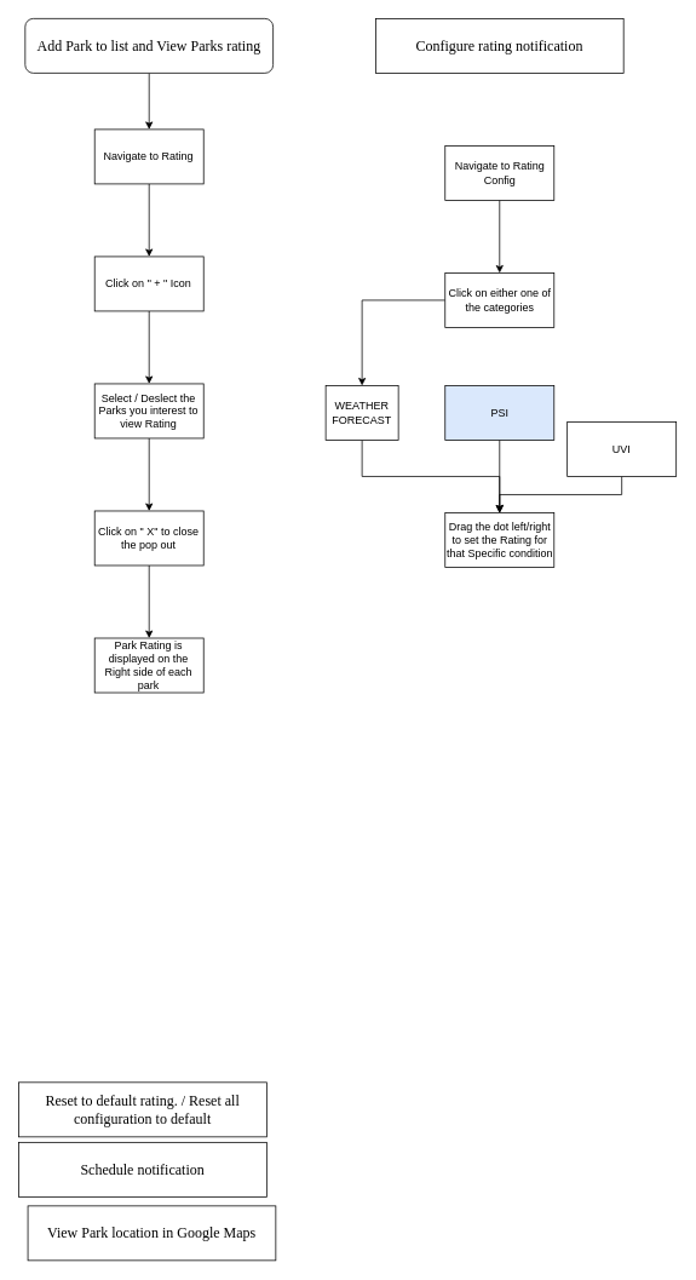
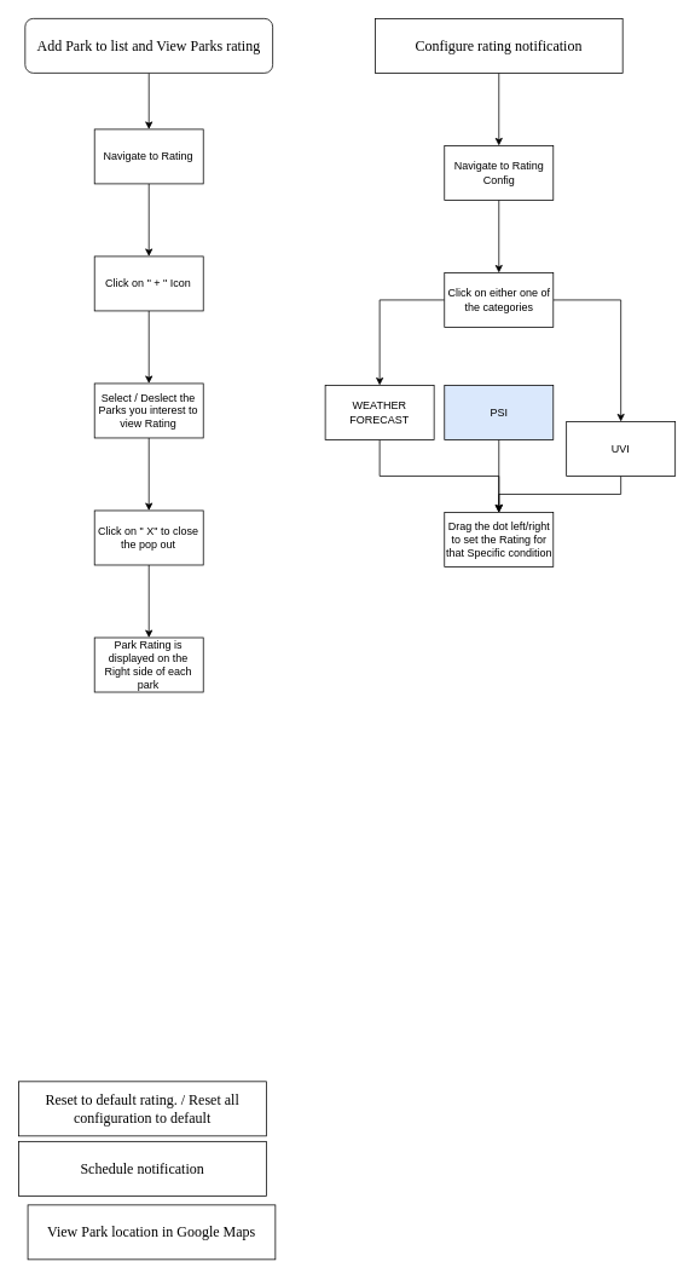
  <mxCell id="0" />
  <mxCell id="1" parent="0" />
  <mxCell id="2" style="edgeStyle=orthogonalEdgeStyle;rounded=0;orthogonalLoop=1;jettySize=auto;html=1;exitX=0.5;exitY=1;exitDx=0;exitDy=0;" edge="1" parent="1" source="3" target="10"><mxGeometry relative="1" as="geometry"><mxPoint x="157.857" y="118.857" as="targetPoint" /></mxGeometry></mxCell>
  <mxCell id="3" value="&lt;span id=&quot;docs-internal-guid-9d2fd4d1-7fff-10fc-8e14-6760496dac3f&quot;&gt;&lt;span style=&quot;font-size: 12pt; font-family: &amp;quot;Times New Roman&amp;quot;, serif; background-color: transparent; font-variant-numeric: normal; font-variant-east-asian: normal; font-variant-alternates: normal; font-variant-position: normal; font-variant-emoji: normal; vertical-align: baseline; white-space-collapse: preserve;&quot;&gt;Add Park to list and View Parks rating&lt;/span&gt;&lt;/span&gt;" style="whiteSpace=wrap;html=1;rounded=1;" vertex="1" parent="1"><mxGeometry x="27" y="20" width="273" height="60" as="geometry" /></mxCell>
  <mxCell id="4" value="&lt;span id=&quot;docs-internal-guid-9d2fd4d1-7fff-10fc-8e14-6760496dac3f&quot;&gt;&lt;span style=&quot;font-size: 12pt; font-family: &amp;quot;Times New Roman&amp;quot;, serif; background-color: transparent; font-variant-numeric: normal; font-variant-east-asian: normal; font-variant-alternates: normal; font-variant-position: normal; font-variant-emoji: normal; vertical-align: baseline; white-space-collapse: preserve;&quot;&gt;Reset to default rating. / Reset all configuration to default&lt;/span&gt;&lt;/span&gt;" style="rounded=0;whiteSpace=wrap;html=1;" vertex="1" parent="1"><mxGeometry x="20" y="1191" width="273" height="60" as="geometry" /></mxCell>
+ <mxCell id="5" value="" style="edgeStyle=orthogonalEdgeStyle;rounded=0;orthogonalLoop=1;jettySize=auto;html=1;" edge="1" parent="1" source="6" target="19"><mxGeometry relative="1" as="geometry" /></mxCell>
  <mxCell id="6" value="&lt;span id=&quot;docs-internal-guid-9d2fd4d1-7fff-10fc-8e14-6760496dac3f&quot;&gt;&lt;span style=&quot;font-size: 12pt; font-family: &amp;quot;Times New Roman&amp;quot;, serif; background-color: transparent; font-variant-numeric: normal; font-variant-east-asian: normal; font-variant-alternates: normal; font-variant-position: normal; font-variant-emoji: normal; vertical-align: baseline; white-space-collapse: preserve;&quot;&gt;Configure rating notification&lt;/span&gt;&lt;/span&gt;" style="rounded=0;whiteSpace=wrap;html=1;" vertex="1" parent="1"><mxGeometry x="413" y="20" width="273" height="60" as="geometry" /></mxCell>
  <mxCell id="7" value="&lt;span id=&quot;docs-internal-guid-9d2fd4d1-7fff-10fc-8e14-6760496dac3f&quot;&gt;&lt;span style=&quot;font-size: 12pt; font-family: &amp;quot;Times New Roman&amp;quot;, serif; background-color: transparent; font-variant-numeric: normal; font-variant-east-asian: normal; font-variant-alternates: normal; font-variant-position: normal; font-variant-emoji: normal; vertical-align: baseline; white-space-collapse: preserve;&quot;&gt;Schedule notification&lt;/span&gt;&lt;/span&gt;" style="rounded=0;whiteSpace=wrap;html=1;" vertex="1" parent="1"><mxGeometry x="20" y="1257" width="273" height="60" as="geometry" /></mxCell>
  <mxCell id="8" value="&lt;span id=&quot;docs-internal-guid-9d2fd4d1-7fff-10fc-8e14-6760496dac3f&quot;&gt;&lt;span style=&quot;font-size: 12pt; font-family: &amp;quot;Times New Roman&amp;quot;, serif; background-color: transparent; font-variant-numeric: normal; font-variant-east-asian: normal; font-variant-alternates: normal; font-variant-position: normal; font-variant-emoji: normal; vertical-align: baseline; white-space-collapse: preserve;&quot;&gt;View Park location in Google Maps&lt;/span&gt;&lt;/span&gt;" style="rounded=0;whiteSpace=wrap;html=1;" vertex="1" parent="1"><mxGeometry x="30" y="1327" width="273" height="60" as="geometry" /></mxCell>
  <mxCell id="9" value="" style="edgeStyle=orthogonalEdgeStyle;rounded=0;orthogonalLoop=1;jettySize=auto;html=1;" edge="1" parent="1" source="10" target="12"><mxGeometry relative="1" as="geometry" /></mxCell>
  <mxCell id="10" value="Navigate to Rating" style="rounded=0;whiteSpace=wrap;html=1;" vertex="1" parent="1"><mxGeometry x="103.497" y="141.997" width="120" height="60" as="geometry" /></mxCell>
  <mxCell id="11" value="" style="edgeStyle=orthogonalEdgeStyle;rounded=0;orthogonalLoop=1;jettySize=auto;html=1;" edge="1" parent="1" source="12" target="14"><mxGeometry relative="1" as="geometry" /></mxCell>
  <mxCell id="12" value="Click on &quot; + &quot; Icon" style="whiteSpace=wrap;html=1;rounded=0;" vertex="1" parent="1"><mxGeometry x="103.497" y="281.997" width="120" height="60" as="geometry" /></mxCell>
  <mxCell id="13" value="" style="edgeStyle=orthogonalEdgeStyle;rounded=0;orthogonalLoop=1;jettySize=auto;html=1;" edge="1" parent="1" source="14" target="16"><mxGeometry relative="1" as="geometry" /></mxCell>
  <mxCell id="14" value="Select / Deslect the Parks you interest to view Rating" style="whiteSpace=wrap;html=1;rounded=0;" vertex="1" parent="1"><mxGeometry x="103.497" y="421.997" width="120" height="60" as="geometry" /></mxCell>
  <mxCell id="15" value="" style="edgeStyle=orthogonalEdgeStyle;rounded=0;orthogonalLoop=1;jettySize=auto;html=1;" edge="1" parent="1" source="16" target="17"><mxGeometry relative="1" as="geometry" /></mxCell>
  <mxCell id="16" value="Click on &quot; X&quot; to close the pop out" style="whiteSpace=wrap;html=1;rounded=0;" vertex="1" parent="1"><mxGeometry x="103.497" y="561.997" width="120" height="60" as="geometry" /></mxCell>
  <mxCell id="17" value="Park Rating is displayed on the Right side of each park" style="whiteSpace=wrap;html=1;rounded=0;" vertex="1" parent="1"><mxGeometry x="103.497" y="701.997" width="120" height="60" as="geometry" /></mxCell>
  <mxCell id="18" value="" style="edgeStyle=orthogonalEdgeStyle;rounded=0;orthogonalLoop=1;jettySize=auto;html=1;" edge="1" parent="1" source="19" target="22"><mxGeometry relative="1" as="geometry" /></mxCell>
  <mxCell id="19" value="Navigate to Rating Config" style="whiteSpace=wrap;html=1;rounded=0;" vertex="1" parent="1"><mxGeometry x="489.5" y="160" width="120" height="60" as="geometry" /></mxCell>
  <mxCell id="20" value="" style="edgeStyle=orthogonalEdgeStyle;rounded=0;orthogonalLoop=1;jettySize=auto;html=1;" edge="1" parent="1" source="22" target="24"><mxGeometry relative="1" as="geometry" /></mxCell>
+ <mxCell id="21" value="" style="edgeStyle=orthogonalEdgeStyle;rounded=0;orthogonalLoop=1;jettySize=auto;html=1;" edge="1" parent="1" source="22" target="28"><mxGeometry relative="1" as="geometry" /></mxCell>
  <mxCell id="22" value="Click on either one of the categories" style="whiteSpace=wrap;html=1;rounded=0;" vertex="1" parent="1"><mxGeometry x="489.5" y="300" width="120" height="60" as="geometry" /></mxCell>
  <mxCell id="23" style="edgeStyle=orthogonalEdgeStyle;rounded=0;orthogonalLoop=1;jettySize=auto;html=1;exitX=0.5;exitY=1;exitDx=0;exitDy=0;entryX=0.5;entryY=0;entryDx=0;entryDy=0;" edge="1" parent="1" source="24" target="29"><mxGeometry relative="1" as="geometry" /></mxCell>
- <mxCell id="24" value="WEATHER FORECAST" style="whiteSpace=wrap;html=1;rounded=0;" vertex="1" parent="1"><mxGeometry x="358" y="424" width="80" height="60" as="geometry" /></mxCell>
+ <mxCell id="24" value="WEATHER FORECAST" style="whiteSpace=wrap;html=1;rounded=0;" vertex="1" parent="1"><mxGeometry x="358" y="424" width="120" height="60" as="geometry" /></mxCell>
  <mxCell id="25" value="" style="edgeStyle=orthogonalEdgeStyle;rounded=0;orthogonalLoop=1;jettySize=auto;html=1;" edge="1" parent="1" source="26" target="29"><mxGeometry relative="1" as="geometry" /></mxCell>
  <mxCell id="26" value="PSI" style="whiteSpace=wrap;html=1;rounded=0;fillColor=#dae8fc;" vertex="1" parent="1"><mxGeometry x="489.5" y="424" width="120" height="60" as="geometry" /></mxCell>
  <mxCell id="27" style="edgeStyle=orthogonalEdgeStyle;rounded=0;orthogonalLoop=1;jettySize=auto;html=1;exitX=0.5;exitY=1;exitDx=0;exitDy=0;" edge="1" parent="1" source="28" target="29"><mxGeometry relative="1" as="geometry" /></mxCell>
  <mxCell id="28" value="UVI" style="whiteSpace=wrap;html=1;rounded=0;" vertex="1" parent="1"><mxGeometry x="624" y="464" width="120" height="60" as="geometry" /></mxCell>
  <mxCell id="29" value="Drag the dot left/right to set the Rating for that Specific condition" style="whiteSpace=wrap;html=1;rounded=0;" vertex="1" parent="1"><mxGeometry x="489.5" y="564" width="120" height="60" as="geometry" /></mxCell>
